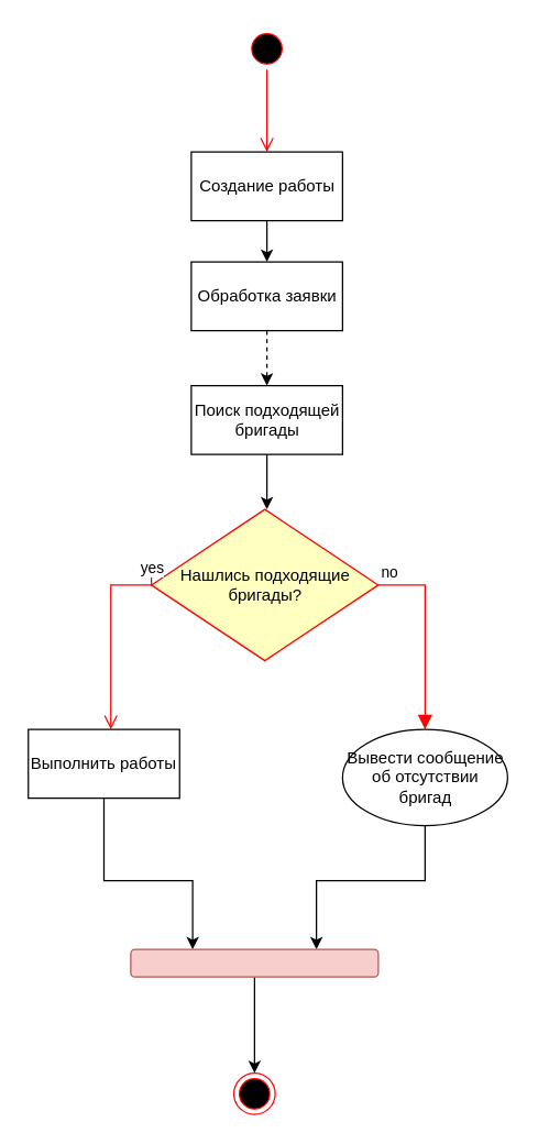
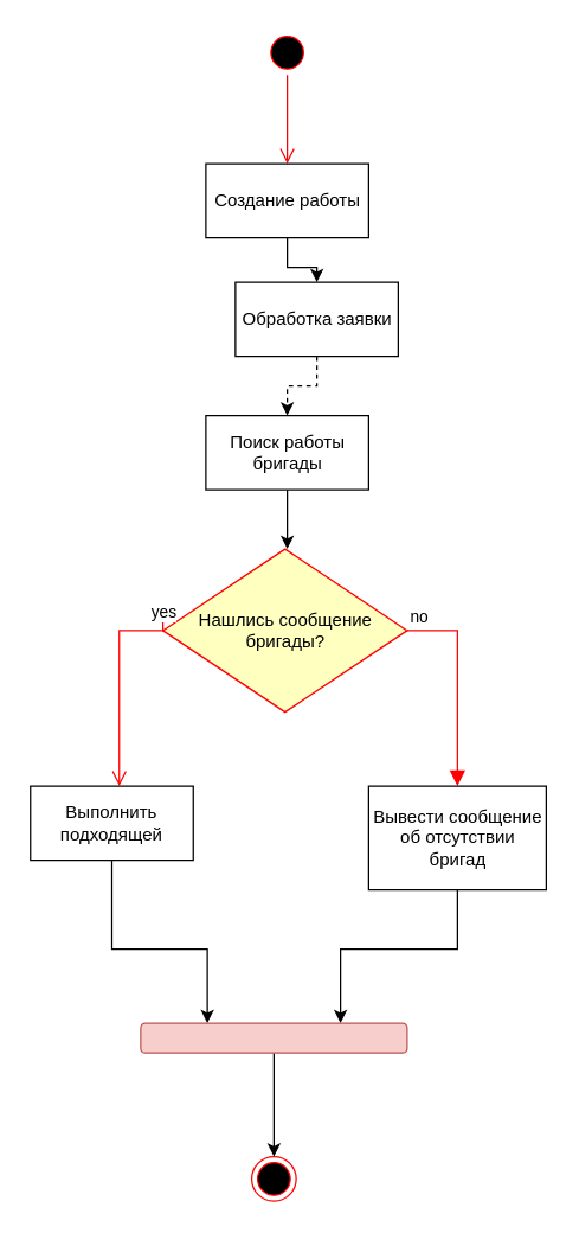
  <mxCell id="0" />
  <mxCell id="1" parent="0" />
  <mxCell id="2" value="" style="ellipse;html=1;shape=startState;fillColor=#000000;strokeColor=#ff0000;" parent="1" vertex="1"><mxGeometry x="178.5" y="20" width="30" height="30" as="geometry" /></mxCell>
  <mxCell id="3" value="" style="edgeStyle=orthogonalEdgeStyle;html=1;verticalAlign=bottom;endArrow=open;endSize=8;strokeColor=#ff0000;rounded=0;" parent="1" source="2" edge="1"><mxGeometry relative="1" as="geometry"><mxPoint x="193.5" y="110" as="targetPoint" /></mxGeometry></mxCell>
  <mxCell id="4" style="edgeStyle=orthogonalEdgeStyle;rounded=0;orthogonalLoop=1;jettySize=auto;html=1;entryX=0.5;entryY=0;entryDx=0;entryDy=0;" parent="1" source="5" target="7" edge="1"><mxGeometry relative="1" as="geometry" /></mxCell>
  <mxCell id="5" value="Создание работы" style="html=1;whiteSpace=wrap;" parent="1" vertex="1"><mxGeometry x="138.5" y="110" width="110" height="50" as="geometry" /></mxCell>
  <mxCell id="6" style="edgeStyle=orthogonalEdgeStyle;rounded=0;orthogonalLoop=1;jettySize=auto;html=1;entryX=0.5;entryY=0;entryDx=0;entryDy=0;dashed=1;" parent="1" source="7" target="9" edge="1"><mxGeometry relative="1" as="geometry" /></mxCell>
- <mxCell id="7" value="Обработка заявки" style="html=1;whiteSpace=wrap;" parent="1" vertex="1"><mxGeometry x="138.5" y="190" width="110" height="50" as="geometry" /></mxCell>
+ <mxCell id="7" value="Обработка заявки" style="html=1;whiteSpace=wrap;" parent="1" vertex="1"><mxGeometry x="158.5" y="190" width="110" height="50" as="geometry" /></mxCell>
  <mxCell id="8" style="edgeStyle=orthogonalEdgeStyle;rounded=0;orthogonalLoop=1;jettySize=auto;html=1;" parent="1" source="9" edge="1"><mxGeometry relative="1" as="geometry"><mxPoint x="193.5" y="370" as="targetPoint" /></mxGeometry></mxCell>
- <mxCell id="9" value="Поиск подходящей бригады" style="html=1;whiteSpace=wrap;" parent="1" vertex="1"><mxGeometry x="138.5" y="280" width="110" height="50" as="geometry" /></mxCell>
- <mxCell id="10" value="Нашлись подходящие бригады?" style="rhombus;whiteSpace=wrap;html=1;fontColor=#000000;fillColor=#ffffc0;strokeColor=#ff0000;" parent="1" vertex="1"><mxGeometry x="109.5" y="370" width="165" height="110" as="geometry" /></mxCell>
+ <mxCell id="9" value="Поиск работы бригады" style="html=1;whiteSpace=wrap;" parent="1" vertex="1"><mxGeometry x="138.5" y="280" width="110" height="50" as="geometry" /></mxCell>
+ <mxCell id="10" value="Нашлись сообщение бригады?" style="rhombus;whiteSpace=wrap;html=1;fontColor=#000000;fillColor=#ffffc0;strokeColor=#ff0000;" parent="1" vertex="1"><mxGeometry x="109.5" y="370" width="165" height="110" as="geometry" /></mxCell>
  <mxCell id="11" value="no" style="edgeStyle=orthogonalEdgeStyle;html=1;align=left;verticalAlign=bottom;endArrow=block;endSize=8;strokeColor=#ff0000;rounded=0;entryX=0.5;entryY=0;entryDx=0;entryDy=0;" parent="1" source="10" target="16" edge="1"><mxGeometry x="-1" relative="1" as="geometry"><mxPoint x="307" y="500" as="targetPoint" /><Array as="points"><mxPoint x="308.5" y="425" /></Array></mxGeometry></mxCell>
  <mxCell id="12" value="yes" style="edgeStyle=orthogonalEdgeStyle;html=1;align=left;verticalAlign=top;endArrow=open;endSize=8;strokeColor=#ff0000;rounded=0;" parent="1" edge="1"><mxGeometry x="-1" y="-14" relative="1" as="geometry"><mxPoint x="80" y="530" as="targetPoint" /><mxPoint x="109.5" y="410" as="sourcePoint" /><Array as="points"><mxPoint x="79.5" y="425" /></Array><mxPoint x="4" y="-10" as="offset" /></mxGeometry></mxCell>
  <mxCell id="13" style="edgeStyle=orthogonalEdgeStyle;rounded=0;orthogonalLoop=1;jettySize=auto;html=1;entryX=0.25;entryY=0;entryDx=0;entryDy=0;" parent="1" source="14" target="18" edge="1"><mxGeometry relative="1" as="geometry"><Array as="points"><mxPoint x="75" y="640" /><mxPoint x="140" y="640" /></Array></mxGeometry></mxCell>
- <mxCell id="14" value="Выполнить работы" style="html=1;whiteSpace=wrap;" parent="1" vertex="1"><mxGeometry x="20" y="530" width="110" height="50" as="geometry" /></mxCell>
+ <mxCell id="14" value="Выполнить подходящей" style="html=1;whiteSpace=wrap;" parent="1" vertex="1"><mxGeometry x="20" y="530" width="110" height="50" as="geometry" /></mxCell>
  <mxCell id="15" style="edgeStyle=orthogonalEdgeStyle;rounded=0;orthogonalLoop=1;jettySize=auto;html=1;entryX=0.75;entryY=0;entryDx=0;entryDy=0;" parent="1" source="16" target="18" edge="1"><mxGeometry relative="1" as="geometry"><Array as="points"><mxPoint x="309" y="640" /><mxPoint x="230" y="640" /></Array></mxGeometry></mxCell>
- <mxCell id="16" value="Вывести сообщение об отсутствии бригад" style="ellipse;html=1;whiteSpace=wrap;" parent="1" vertex="1"><mxGeometry x="248.5" y="530" width="120" height="70" as="geometry" /></mxCell>
+ <mxCell id="16" value="Вывести сообщение об отсутствии бригад" style="html=1;whiteSpace=wrap;" parent="1" vertex="1"><mxGeometry x="248.5" y="530" width="120" height="70" as="geometry" /></mxCell>
  <mxCell id="17" style="edgeStyle=orthogonalEdgeStyle;rounded=0;orthogonalLoop=1;jettySize=auto;html=1;entryX=0.5;entryY=0;entryDx=0;entryDy=0;" parent="1" source="18" target="19" edge="1"><mxGeometry relative="1" as="geometry" /></mxCell>
  <mxCell id="18" value="" style="rounded=1;whiteSpace=wrap;html=1;fillColor=#f8cecc;strokeColor=#b85450;" parent="1" vertex="1"><mxGeometry x="94.5" y="690" width="180" height="20" as="geometry" /></mxCell>
  <mxCell id="19" value="" style="ellipse;html=1;shape=endState;fillColor=#000000;strokeColor=#ff0000;" parent="1" vertex="1"><mxGeometry x="169.5" y="780" width="30" height="30" as="geometry" /></mxCell>
